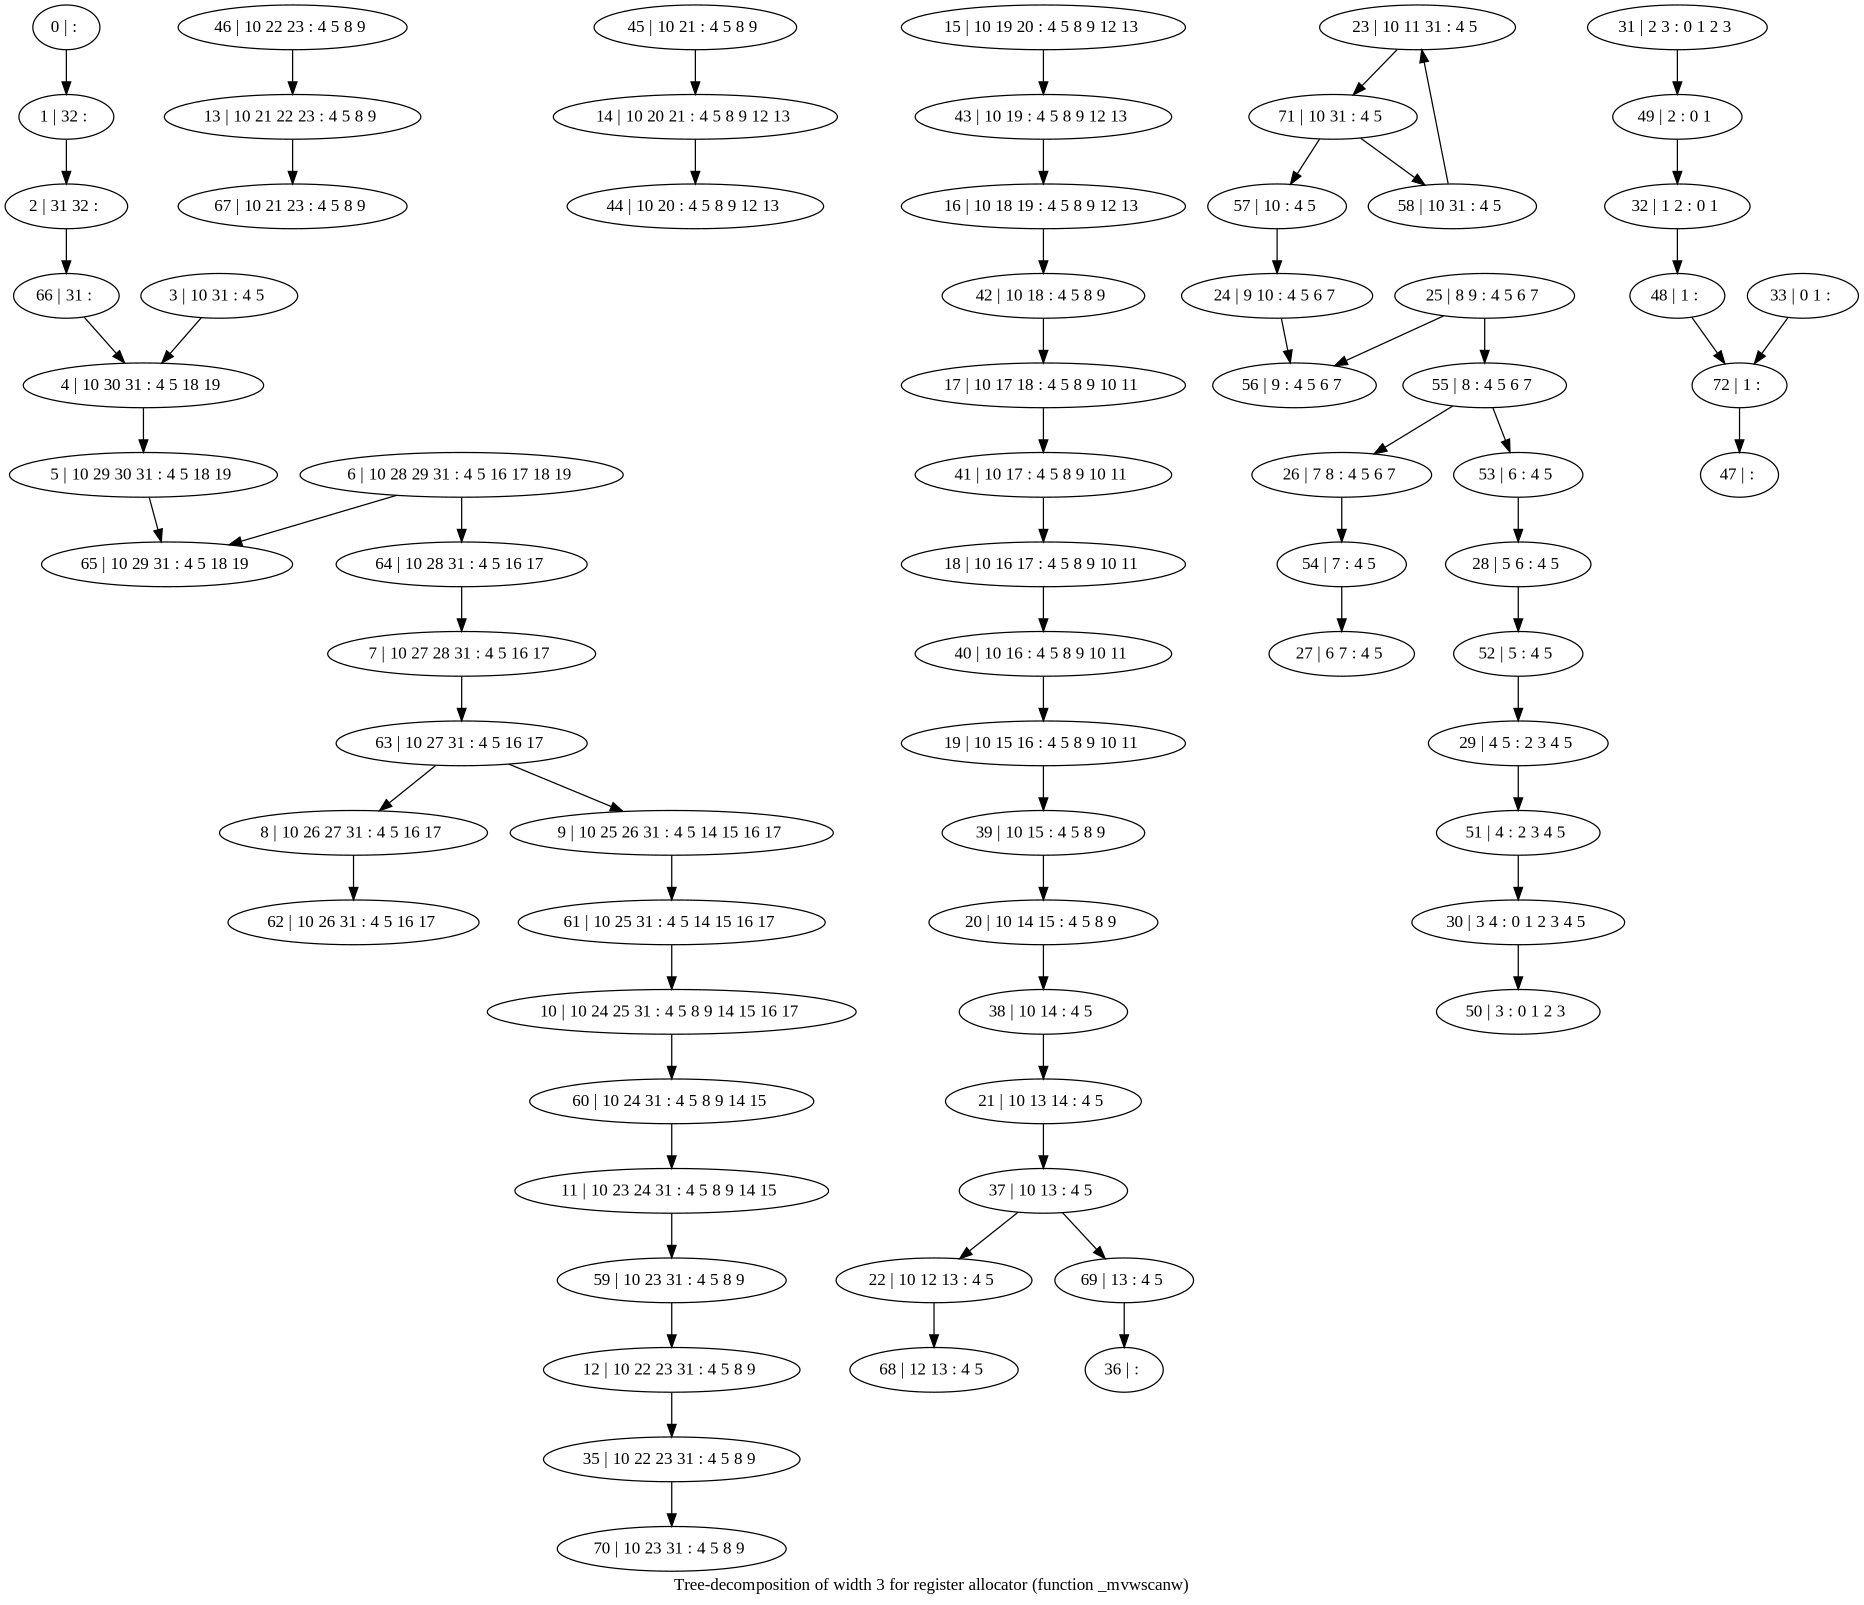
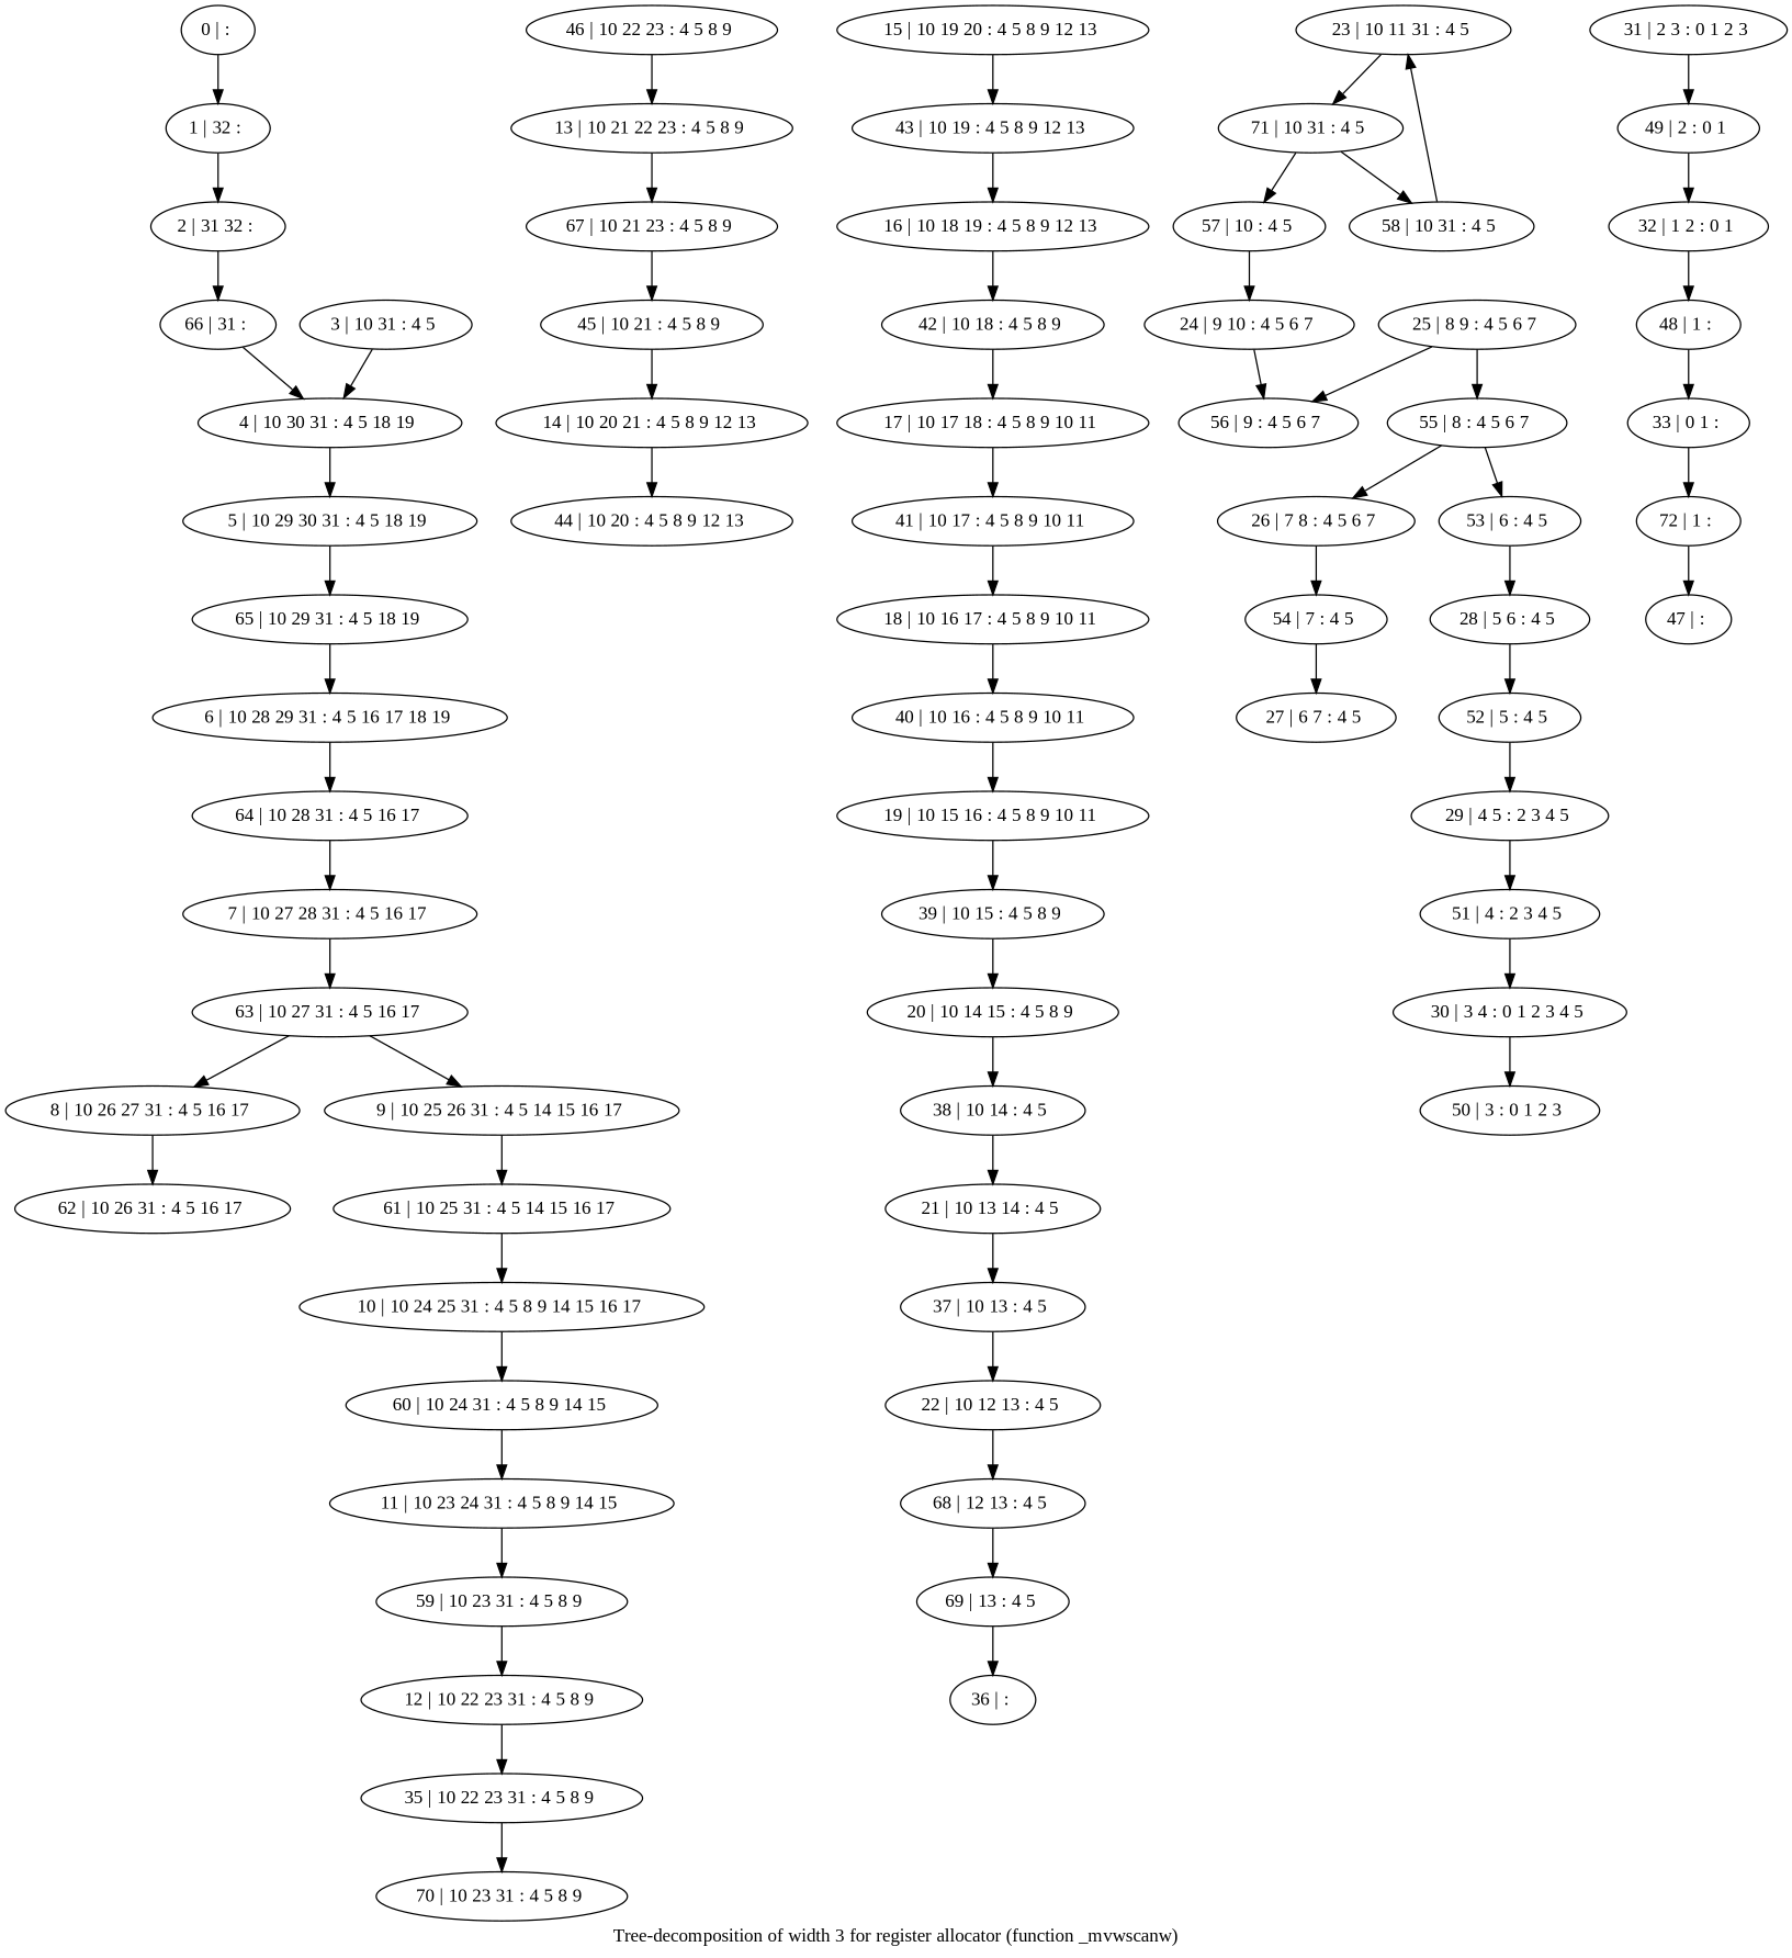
  digraph {
    fontname="Liberation Serif"
    label="Tree-decomposition of width 3 for register allocator (function _mvwscanw)"
    node [fontname="Liberation Serif"]
    edge [fontname="Liberation Serif"]
    n1 [label="0 | : "]
    n2 [label="1 | 32 : "]
    n3 [label="2 | 31 32 : "]
    n4 [label="66 | 31 : "]
    n5 [label="4 | 10 30 31 : 4 5 18 19 "]
    n6 [label="3 | 10 31 : 4 5 "]
    n7 [label="5 | 10 29 30 31 : 4 5 18 19 "]
    n8 [label="65 | 10 29 31 : 4 5 18 19 "]
    n9 [label="6 | 10 28 29 31 : 4 5 16 17 18 19 "]
    n10 [label="64 | 10 28 31 : 4 5 16 17 "]
    n11 [label="7 | 10 27 28 31 : 4 5 16 17 "]
    n12 [label="63 | 10 27 31 : 4 5 16 17 "]
    n13 [label="8 | 10 26 27 31 : 4 5 16 17 "]
    n14 [label="9 | 10 25 26 31 : 4 5 14 15 16 17 "]
    n15 [label="62 | 10 26 31 : 4 5 16 17 "]
    n16 [label="61 | 10 25 31 : 4 5 14 15 16 17 "]
    n17 [label="10 | 10 24 25 31 : 4 5 8 9 14 15 16 17 "]
    n18 [label="60 | 10 24 31 : 4 5 8 9 14 15 "]
    n19 [label="11 | 10 23 24 31 : 4 5 8 9 14 15 "]
    n20 [label="59 | 10 23 31 : 4 5 8 9 "]
    n21 [label="12 | 10 22 23 31 : 4 5 8 9 "]
    n22 [label="35 | 10 22 23 31 : 4 5 8 9 "]
    n23 [label="70 | 10 23 31 : 4 5 8 9 "]
    n24 [label="13 | 10 21 22 23 : 4 5 8 9 "]
    n25 [label="67 | 10 21 23 : 4 5 8 9 "]
    n26 [label="45 | 10 21 : 4 5 8 9 "]
    n27 [label="14 | 10 20 21 : 4 5 8 9 12 13 "]
    n28 [label="44 | 10 20 : 4 5 8 9 12 13 "]
    n29 [label="15 | 10 19 20 : 4 5 8 9 12 13 "]
    n30 [label="43 | 10 19 : 4 5 8 9 12 13 "]
    n31 [label="16 | 10 18 19 : 4 5 8 9 12 13 "]
    n32 [label="42 | 10 18 : 4 5 8 9 "]
    n33 [label="17 | 10 17 18 : 4 5 8 9 10 11 "]
    n34 [label="41 | 10 17 : 4 5 8 9 10 11 "]
    n35 [label="18 | 10 16 17 : 4 5 8 9 10 11 "]
    n36 [label="40 | 10 16 : 4 5 8 9 10 11 "]
    n37 [label="19 | 10 15 16 : 4 5 8 9 10 11 "]
    n38 [label="39 | 10 15 : 4 5 8 9 "]
    n39 [label="20 | 10 14 15 : 4 5 8 9 "]
    n40 [label="38 | 10 14 : 4 5 "]
    n41 [label="21 | 10 13 14 : 4 5 "]
    n42 [label="37 | 10 13 : 4 5 "]
    n43 [label="22 | 10 12 13 : 4 5 "]
    n44 [label="68 | 12 13 : 4 5 "]
    n45 [label="69 | 13 : 4 5 "]
    n46 [label="23 | 10 11 31 : 4 5 "]
    n47 [label="71 | 10 31 : 4 5 "]
    n48 [label="57 | 10 : 4 5 "]
    n49 [label="58 | 10 31 : 4 5 "]
    n50 [label="24 | 9 10 : 4 5 6 7 "]
    n51 [label="56 | 9 : 4 5 6 7 "]
    n52 [label="25 | 8 9 : 4 5 6 7 "]
    n53 [label="55 | 8 : 4 5 6 7 "]
    n54 [label="26 | 7 8 : 4 5 6 7 "]
    n55 [label="53 | 6 : 4 5 "]
    n56 [label="54 | 7 : 4 5 "]
    n57 [label="27 | 6 7 : 4 5 "]
    n58 [label="28 | 5 6 : 4 5 "]
    n59 [label="52 | 5 : 4 5 "]
    n60 [label="29 | 4 5 : 2 3 4 5 "]
    n61 [label="51 | 4 : 2 3 4 5 "]
    n62 [label="30 | 3 4 : 0 1 2 3 4 5 "]
    n63 [label="50 | 3 : 0 1 2 3 "]
    n64 [label="31 | 2 3 : 0 1 2 3 "]
    n65 [label="49 | 2 : 0 1 "]
    n66 [label="32 | 1 2 : 0 1 "]
    n67 [label="48 | 1 : "]
    n68 [label="33 | 0 1 : "]
    n69 [label="72 | 1 : "]
    n70 [label="47 | : "]
    n71 [label="46 | 10 22 23 : 4 5 8 9 "]
    n72 [label="36 | : "]
    n1 -> n2
    n2 -> n3
    n3 -> n4
    n4 -> n5
    n5 -> n7
    n6 -> n5
    n7 -> n8
-   n9 -> n8
+   n8 -> n9
    n9 -> n10
    n10 -> n11
    n11 -> n12
    n12 -> n13
    n12 -> n14
    n13 -> n15
    n14 -> n16
    n16 -> n17
    n17 -> n18
    n18 -> n19
    n19 -> n20
    n20 -> n21
    n21 -> n22
    n22 -> n23
    n24 -> n25
+   n25 -> n26
    n26 -> n27
    n27 -> n28
    n29 -> n30
    n30 -> n31
    n31 -> n32
    n32 -> n33
    n33 -> n34
    n34 -> n35
    n35 -> n36
    n36 -> n37
    n37 -> n38
    n38 -> n39
    n39 -> n40
    n40 -> n41
    n41 -> n42
    n42 -> n43
    n43 -> n44
-   n42 -> n45
+   n44 -> n45
    n45 -> n72
    n46 -> n47
    n47 -> n48
    n47 -> n49
    n48 -> n50
    n49 -> n46
    n50 -> n51
    n52 -> n51
    n52 -> n53
    n53 -> n54
    n53 -> n55
    n54 -> n56
    n55 -> n58
    n56 -> n57
    n58 -> n59
    n59 -> n60
    n60 -> n61
    n61 -> n62
    n62 -> n63
    n64 -> n65
    n65 -> n66
    n66 -> n67
-   n67 -> n69
+   n67 -> n68
    n68 -> n69
    n69 -> n70
    n71 -> n24
  }
